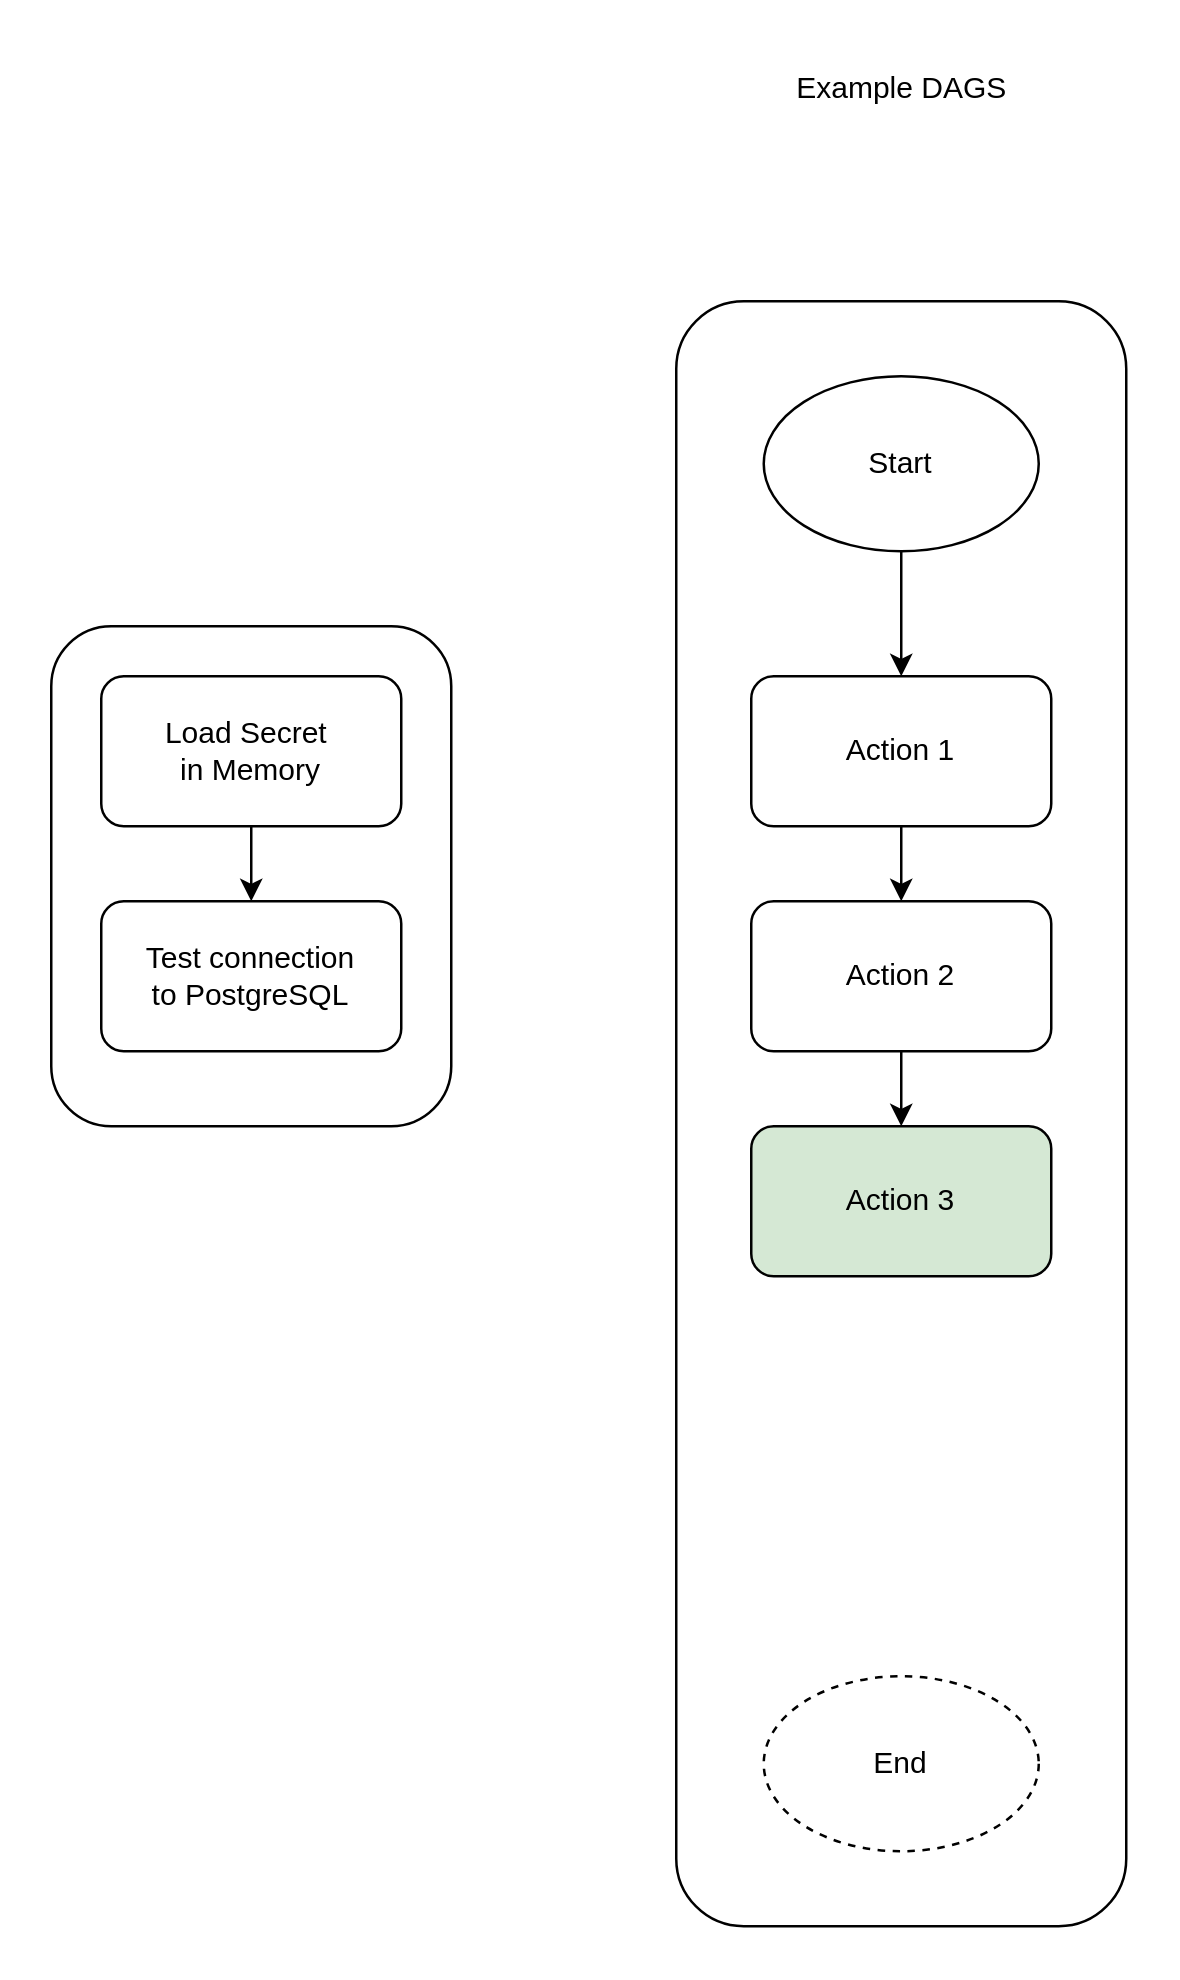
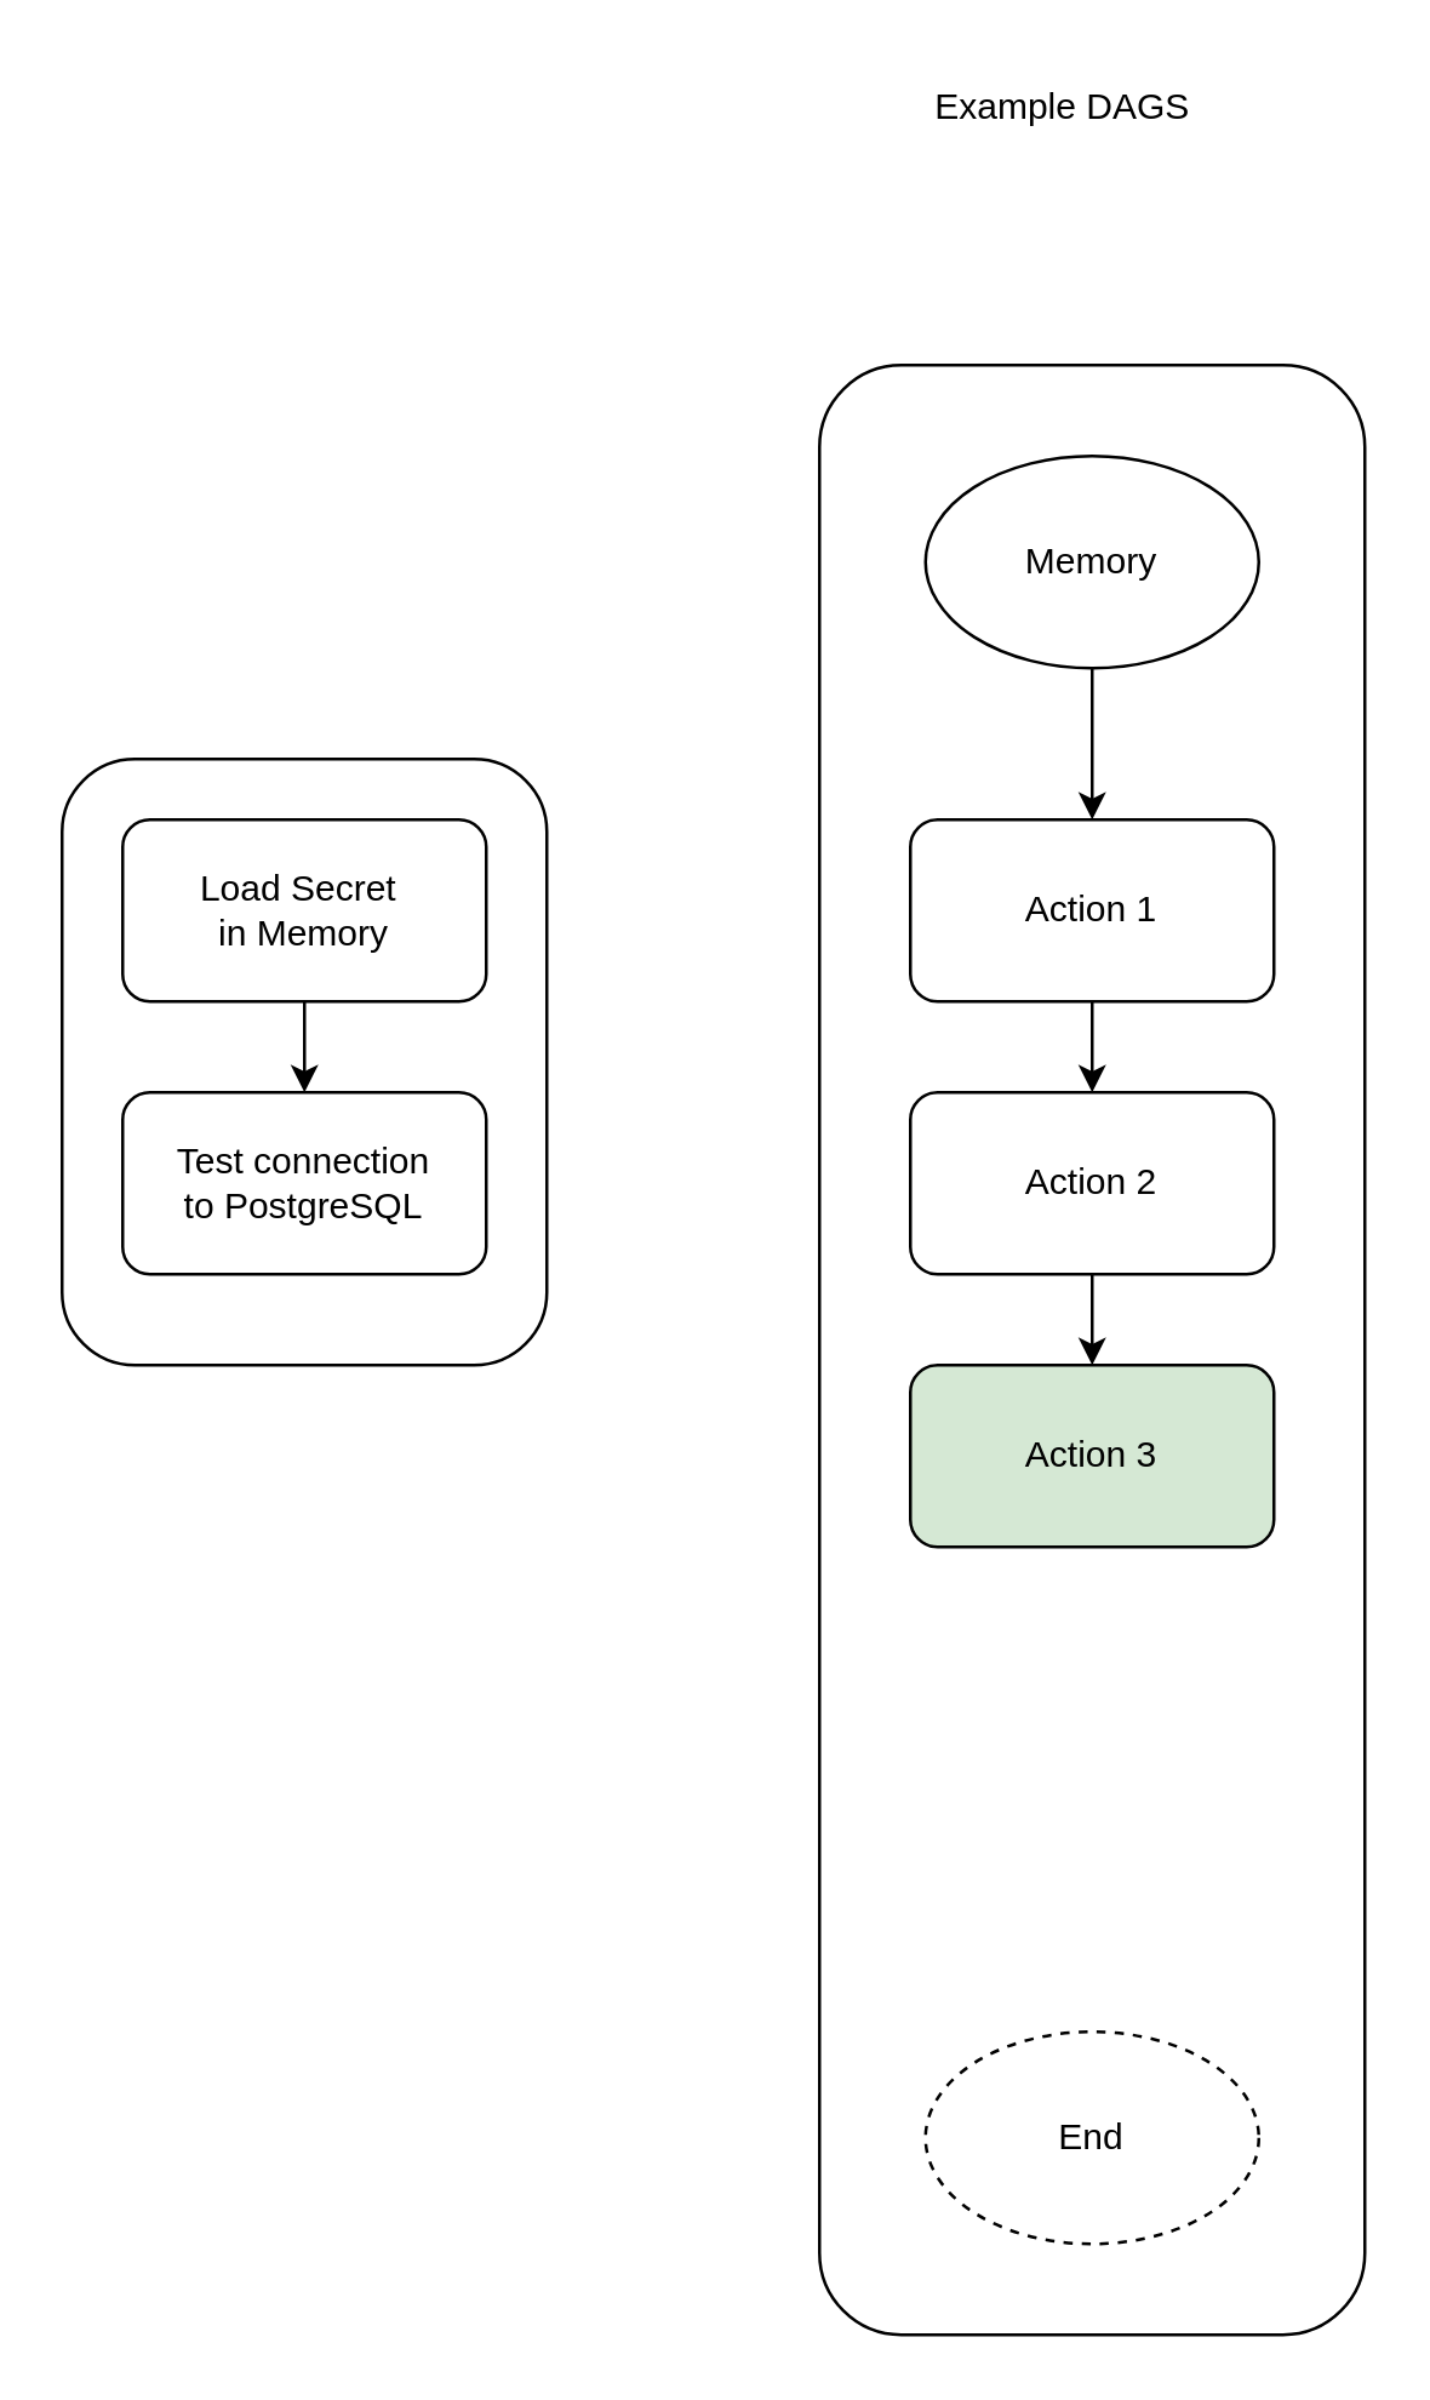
  <mxCell id="0" />
  <mxCell id="1" parent="0" />
  <mxCell id="2" value="" style="rounded=1;whiteSpace=wrap;html=1;" vertex="1" parent="1"><mxGeometry x="20" y="250" width="160" height="200" as="geometry" /></mxCell>
  <mxCell id="3" value="" style="rounded=1;whiteSpace=wrap;html=1;" vertex="1" parent="1"><mxGeometry x="270" width="180" height="650" as="geometry" y="120" /></mxCell>
  <mxCell id="4" style="edgeStyle=orthogonalEdgeStyle;rounded=0;orthogonalLoop=1;jettySize=auto;html=1;" edge="1" parent="1" source="5" target="7"><mxGeometry relative="1" as="geometry" /></mxCell>
  <mxCell id="5" value="Action 1" style="rounded=1;whiteSpace=wrap;html=1;" vertex="1" parent="1"><mxGeometry x="300" y="270" width="120" height="60" as="geometry" /></mxCell>
  <mxCell id="6" style="edgeStyle=orthogonalEdgeStyle;rounded=0;orthogonalLoop=1;jettySize=auto;html=1;" edge="1" parent="1" source="7" target="8"><mxGeometry relative="1" as="geometry" /></mxCell>
  <mxCell id="7" value="Action 2" style="rounded=1;whiteSpace=wrap;html=1;" vertex="1" parent="1"><mxGeometry x="300" y="360" width="120" height="60" as="geometry" /></mxCell>
  <mxCell id="8" value="Action 3" style="rounded=1;whiteSpace=wrap;html=1;fillColor=#d5e8d4;" vertex="1" parent="1"><mxGeometry x="300" y="450" width="120" height="60" as="geometry" /></mxCell>
  <mxCell id="9" style="edgeStyle=orthogonalEdgeStyle;rounded=0;orthogonalLoop=1;jettySize=auto;html=1;entryX=0.5;entryY=0;entryDx=0;entryDy=0;" edge="1" parent="1" source="10"><mxGeometry relative="1" as="geometry"><mxPoint x="360" y="270" as="targetPoint" /></mxGeometry></mxCell>
- <mxCell id="10" value="Start" style="ellipse;whiteSpace=wrap;html=1;" vertex="1" parent="1"><mxGeometry x="305" y="150" width="110" height="70" as="geometry" /></mxCell>
+ <mxCell id="10" value="Memory" style="ellipse;whiteSpace=wrap;html=1;" vertex="1" parent="1"><mxGeometry x="305" y="150" width="110" height="70" as="geometry" /></mxCell>
  <mxCell id="11" value="End" style="ellipse;whiteSpace=wrap;html=1;dashed=1;" vertex="1" parent="1"><mxGeometry x="305" y="670" width="110" height="70" as="geometry" /></mxCell>
- <mxCell id="12" value="Example DAGS" style="text;html=1;align=center;verticalAlign=middle;resizable=0;points=[];autosize=1;strokeColor=none;fillColor=none;" vertex="1" parent="1"><mxGeometry x="305" y="20" width="110" height="30" as="geometry" /></mxCell>
+ <mxCell id="12" value="Example DAGS" style="text;html=1;align=center;verticalAlign=middle;resizable=0;points=[];autosize=1;strokeColor=none;fillColor=none;" vertex="1" parent="1"><mxGeometry x="295" y="20" width="110" height="30" as="geometry" /></mxCell>
  <mxCell id="13" style="edgeStyle=orthogonalEdgeStyle;rounded=0;orthogonalLoop=1;jettySize=auto;html=1;entryX=0.5;entryY=0;entryDx=0;entryDy=0;" edge="1" parent="1" source="14" target="15"><mxGeometry relative="1" as="geometry" /></mxCell>
  <mxCell id="14" value="Load Secret&amp;nbsp;&lt;div&gt;in Memory&lt;/div&gt;" style="rounded=1;whiteSpace=wrap;html=1;" vertex="1" parent="1"><mxGeometry x="40" y="270" width="120" height="60" as="geometry" /></mxCell>
  <mxCell id="15" value="Test connection&lt;div&gt;to PostgreSQL&lt;/div&gt;" style="rounded=1;whiteSpace=wrap;html=1;" vertex="1" parent="1"><mxGeometry x="40" y="360" width="120" height="60" as="geometry" /></mxCell>
